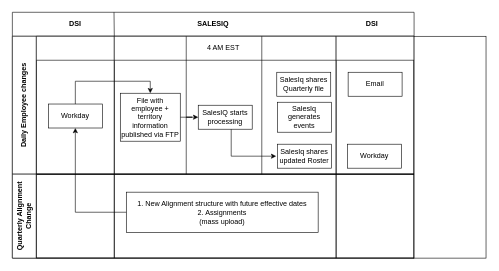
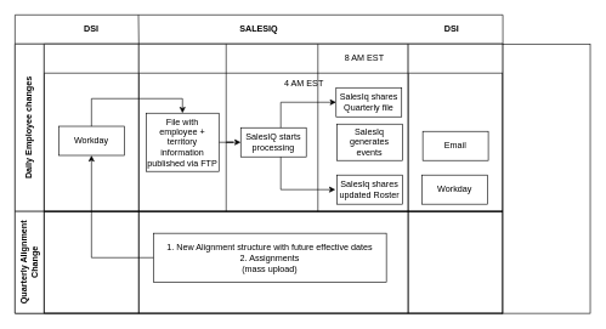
  <mxCell id="0" />
  <mxCell id="1" parent="0" />
  <mxCell id="2" value="SALESIQ" style="shape=table;childLayout=tableLayout;rowLines=0;columnLines=0;startSize=40;html=1;whiteSpace=wrap;collapsible=0;recursiveResize=0;expand=0;fontStyle=1" parent="1" vertex="1"><mxGeometry x="20" y="20" width="670" height="410" as="geometry" /></mxCell>
  <mxCell id="3" value="Daily Employee changes" style="swimlane;horizontal=0;points=[[0,0.5],[1,0.5]];portConstraint=eastwest;startSize=40;html=1;whiteSpace=wrap;collapsible=0;recursiveResize=0;expand=0;" parent="2" vertex="1"><mxGeometry y="40" width="670" height="230" as="geometry" /></mxCell>
  <mxCell id="4" value="" style="swimlane;connectable=0;startSize=40;html=1;whiteSpace=wrap;collapsible=0;recursiveResize=0;expand=0;" parent="3" vertex="1"><mxGeometry x="40" width="130" height="230" as="geometry" /></mxCell>
  <mxCell id="5" value="Workday" style="rounded=0;whiteSpace=wrap;html=1;" parent="4" vertex="1"><mxGeometry x="20" y="113" width="90" height="40" as="geometry" /></mxCell>
  <mxCell id="6" value="" style="swimlane;connectable=0;startSize=40;html=1;whiteSpace=wrap;collapsible=0;recursiveResize=0;expand=0;" parent="3" vertex="1"><mxGeometry x="170" width="370" height="230" as="geometry" /></mxCell>
  <mxCell id="7" style="edgeStyle=orthogonalEdgeStyle;rounded=0;orthogonalLoop=1;jettySize=auto;html=1;entryX=0;entryY=0.5;entryDx=0;entryDy=0;" edge="1" parent="6" source="8" target="9"><mxGeometry relative="1" as="geometry" /></mxCell>
  <mxCell id="8" value="File with employee + territory information published via FTP" style="rounded=0;whiteSpace=wrap;html=1;" parent="6" vertex="1"><mxGeometry x="10" y="95" width="100" height="80" as="geometry" /></mxCell>
  <mxCell id="9" value="SalesIQ starts processing" style="rounded=0;whiteSpace=wrap;html=1;" parent="6" vertex="1"><mxGeometry x="140" y="115" width="90" height="40" as="geometry" /></mxCell>
  <mxCell id="10" value="" style="endArrow=none;html=1;" edge="1" parent="6"><mxGeometry width="50" height="50" relative="1" as="geometry"><mxPoint x="246" y="230" as="sourcePoint" /><mxPoint x="246" as="targetPoint" /></mxGeometry></mxCell>
- <mxCell id="11" value="4 AM EST" style="text;html=1;strokeColor=none;fillColor=none;align=center;verticalAlign=middle;whiteSpace=wrap;rounded=0;" vertex="1" parent="6"><mxGeometry x="152" y="10" width="60" height="20" as="geometry" /></mxCell>
+ <mxCell id="11" value="4 AM EST" style="text;html=1;strokeColor=none;fillColor=none;align=center;verticalAlign=middle;whiteSpace=wrap;rounded=0;" vertex="1" parent="6"><mxGeometry x="197" y="45" width="60" height="20" as="geometry" /></mxCell>
+ <mxCell id="12" value="8 AM EST" style="text;html=1;strokeColor=none;fillColor=none;align=center;verticalAlign=middle;whiteSpace=wrap;rounded=0;" vertex="1" parent="6"><mxGeometry x="280" y="10" width="60" height="20" as="geometry" /></mxCell>
  <mxCell id="13" value="SalesIq shares Quarterly file" style="rounded=0;whiteSpace=wrap;html=1;" parent="6" vertex="1"><mxGeometry x="271" y="60" width="90" height="40" as="geometry" /></mxCell>
+ <mxCell id="14" value="" style="edgeStyle=orthogonalEdgeStyle;rounded=0;orthogonalLoop=1;jettySize=auto;html=1;" parent="6" source="9" target="13" edge="1"><mxGeometry relative="1" as="geometry"><Array as="points"><mxPoint x="195" y="80" /></Array></mxGeometry></mxCell>
  <mxCell id="15" value="SalesIq generates events" style="rounded=0;whiteSpace=wrap;html=1;" vertex="1" parent="6"><mxGeometry x="272" y="110" width="90" height="50" as="geometry" /></mxCell>
  <mxCell id="16" value="SalesIq shares updated Roster" style="rounded=0;whiteSpace=wrap;html=1;" vertex="1" parent="6"><mxGeometry x="272" y="180" width="90" height="40" as="geometry" /></mxCell>
  <mxCell id="17" value="" style="swimlane;connectable=0;startSize=40;html=1;whiteSpace=wrap;collapsible=0;recursiveResize=0;expand=0;" parent="3" vertex="1"><mxGeometry x="540" width="130" height="230" as="geometry" /></mxCell>
- <mxCell id="18" value="Email" style="rounded=0;whiteSpace=wrap;html=1;" parent="17" vertex="1"><mxGeometry x="20" y="60" width="90" height="40" as="geometry" /></mxCell>
+ <mxCell id="18" value="Email" style="rounded=0;whiteSpace=wrap;html=1;" parent="17" vertex="1"><mxGeometry x="20" y="120" width="90" height="40" as="geometry" /></mxCell>
  <mxCell id="19" value="Workday" style="rounded=0;whiteSpace=wrap;html=1;" vertex="1" parent="17"><mxGeometry x="19" y="180" width="90" height="40" as="geometry" /></mxCell>
  <mxCell id="20" style="edgeStyle=orthogonalEdgeStyle;rounded=0;orthogonalLoop=1;jettySize=auto;html=1;entryX=0.5;entryY=0;entryDx=0;entryDy=0;" edge="1" parent="3" source="5" target="8"><mxGeometry relative="1" as="geometry"><Array as="points"><mxPoint x="105" y="75" /><mxPoint x="230" y="75" /></Array></mxGeometry></mxCell>
  <mxCell id="21" value="Quarterly Alignment Change" style="swimlane;horizontal=0;points=[[0,0.5],[1,0.5]];portConstraint=eastwest;startSize=40;html=1;whiteSpace=wrap;collapsible=0;recursiveResize=0;expand=0;" parent="2" vertex="1"><mxGeometry y="270" width="670" height="140" as="geometry" /></mxCell>
  <mxCell id="22" value="" style="swimlane;connectable=0;startSize=0;html=1;whiteSpace=wrap;collapsible=0;recursiveResize=0;expand=0;" parent="21" vertex="1"><mxGeometry x="40" width="130" height="140" as="geometry" /></mxCell>
  <mxCell id="23" value="" style="swimlane;connectable=0;startSize=0;html=1;whiteSpace=wrap;collapsible=0;recursiveResize=0;expand=0;" parent="21" vertex="1"><mxGeometry x="170" width="370" height="140" as="geometry" /></mxCell>
  <mxCell id="24" value="1. New Alignment structure with future effective dates&lt;br&gt;2. Assignments &lt;br&gt;(mass upload)" style="rounded=0;whiteSpace=wrap;html=1;" parent="23" vertex="1"><mxGeometry x="20" y="30" width="320" height="67" as="geometry" /></mxCell>
  <mxCell id="25" value="" style="swimlane;connectable=0;startSize=0;html=1;whiteSpace=wrap;collapsible=0;recursiveResize=0;expand=0;" parent="21" vertex="1"><mxGeometry x="540" width="130" height="140" as="geometry" /></mxCell>
  <mxCell id="26" style="edgeStyle=orthogonalEdgeStyle;rounded=0;orthogonalLoop=1;jettySize=auto;html=1;entryX=0.5;entryY=1;entryDx=0;entryDy=0;" edge="1" parent="2" source="24" target="5"><mxGeometry relative="1" as="geometry" /></mxCell>
  <mxCell id="27" value="" style="endArrow=none;html=1;" edge="1" parent="1"><mxGeometry width="50" height="50" relative="1" as="geometry"><mxPoint x="310" y="290" as="sourcePoint" /><mxPoint x="310" y="60" as="targetPoint" /></mxGeometry></mxCell>
  <mxCell id="28" style="edgeStyle=orthogonalEdgeStyle;rounded=0;orthogonalLoop=1;jettySize=auto;html=1;" edge="1" parent="1" source="9"><mxGeometry relative="1" as="geometry"><mxPoint x="460" y="260" as="targetPoint" /><Array as="points"><mxPoint x="385" y="260" /></Array></mxGeometry></mxCell>
  <mxCell id="29" value="" style="endArrow=none;html=1;entryX=0.25;entryY=0;entryDx=0;entryDy=0;" edge="1" parent="1"><mxGeometry width="50" height="50" relative="1" as="geometry"><mxPoint x="190" y="60" as="sourcePoint" /><mxPoint x="189.5" y="20" as="targetPoint" /></mxGeometry></mxCell>
  <mxCell id="30" value="&lt;b&gt;DSI&lt;/b&gt;" style="text;html=1;strokeColor=none;fillColor=none;align=center;verticalAlign=middle;whiteSpace=wrap;rounded=0;" vertex="1" parent="1"><mxGeometry x="95" y="30" width="60" height="20" as="geometry" /></mxCell>
  <mxCell id="31" value="&lt;b&gt;DSI&lt;/b&gt;" style="text;html=1;strokeColor=none;fillColor=none;align=center;verticalAlign=middle;whiteSpace=wrap;rounded=0;" vertex="1" parent="1"><mxGeometry x="590" y="30" width="60" height="20" as="geometry" /></mxCell>
  <mxCell id="32" value="" style="rounded=0;whiteSpace=wrap;html=1;" vertex="1" parent="1"><mxGeometry x="690" y="60" width="120" height="370" as="geometry" /></mxCell>
